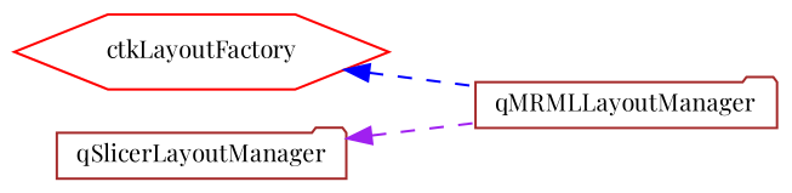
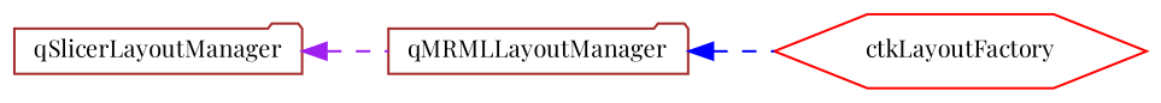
  digraph {
    fontname="Playfair Display"
    rankdir=LR
    node [color=brown fontname="Playfair Display" fontsize=10 shape=folder]
    edge [dir=back fontname="Playfair Display" fontsize=10 labelfontname=Helvetica labelfontsize=10 style=dashed]
    n1 [color=red height=0.2 label=ctkLayoutFactory shape=hexagon width=0.4]
    n2 [height=0.2 label=qMRMLLayoutManager width=0.4]
    n3 [height=0.2 label=qSlicerLayoutManager width=0.4]
-   n1 -> n2 [color=blue]
+   n2 -> n1 [color=blue]
    n3 -> n2 [color=purple]
  }
